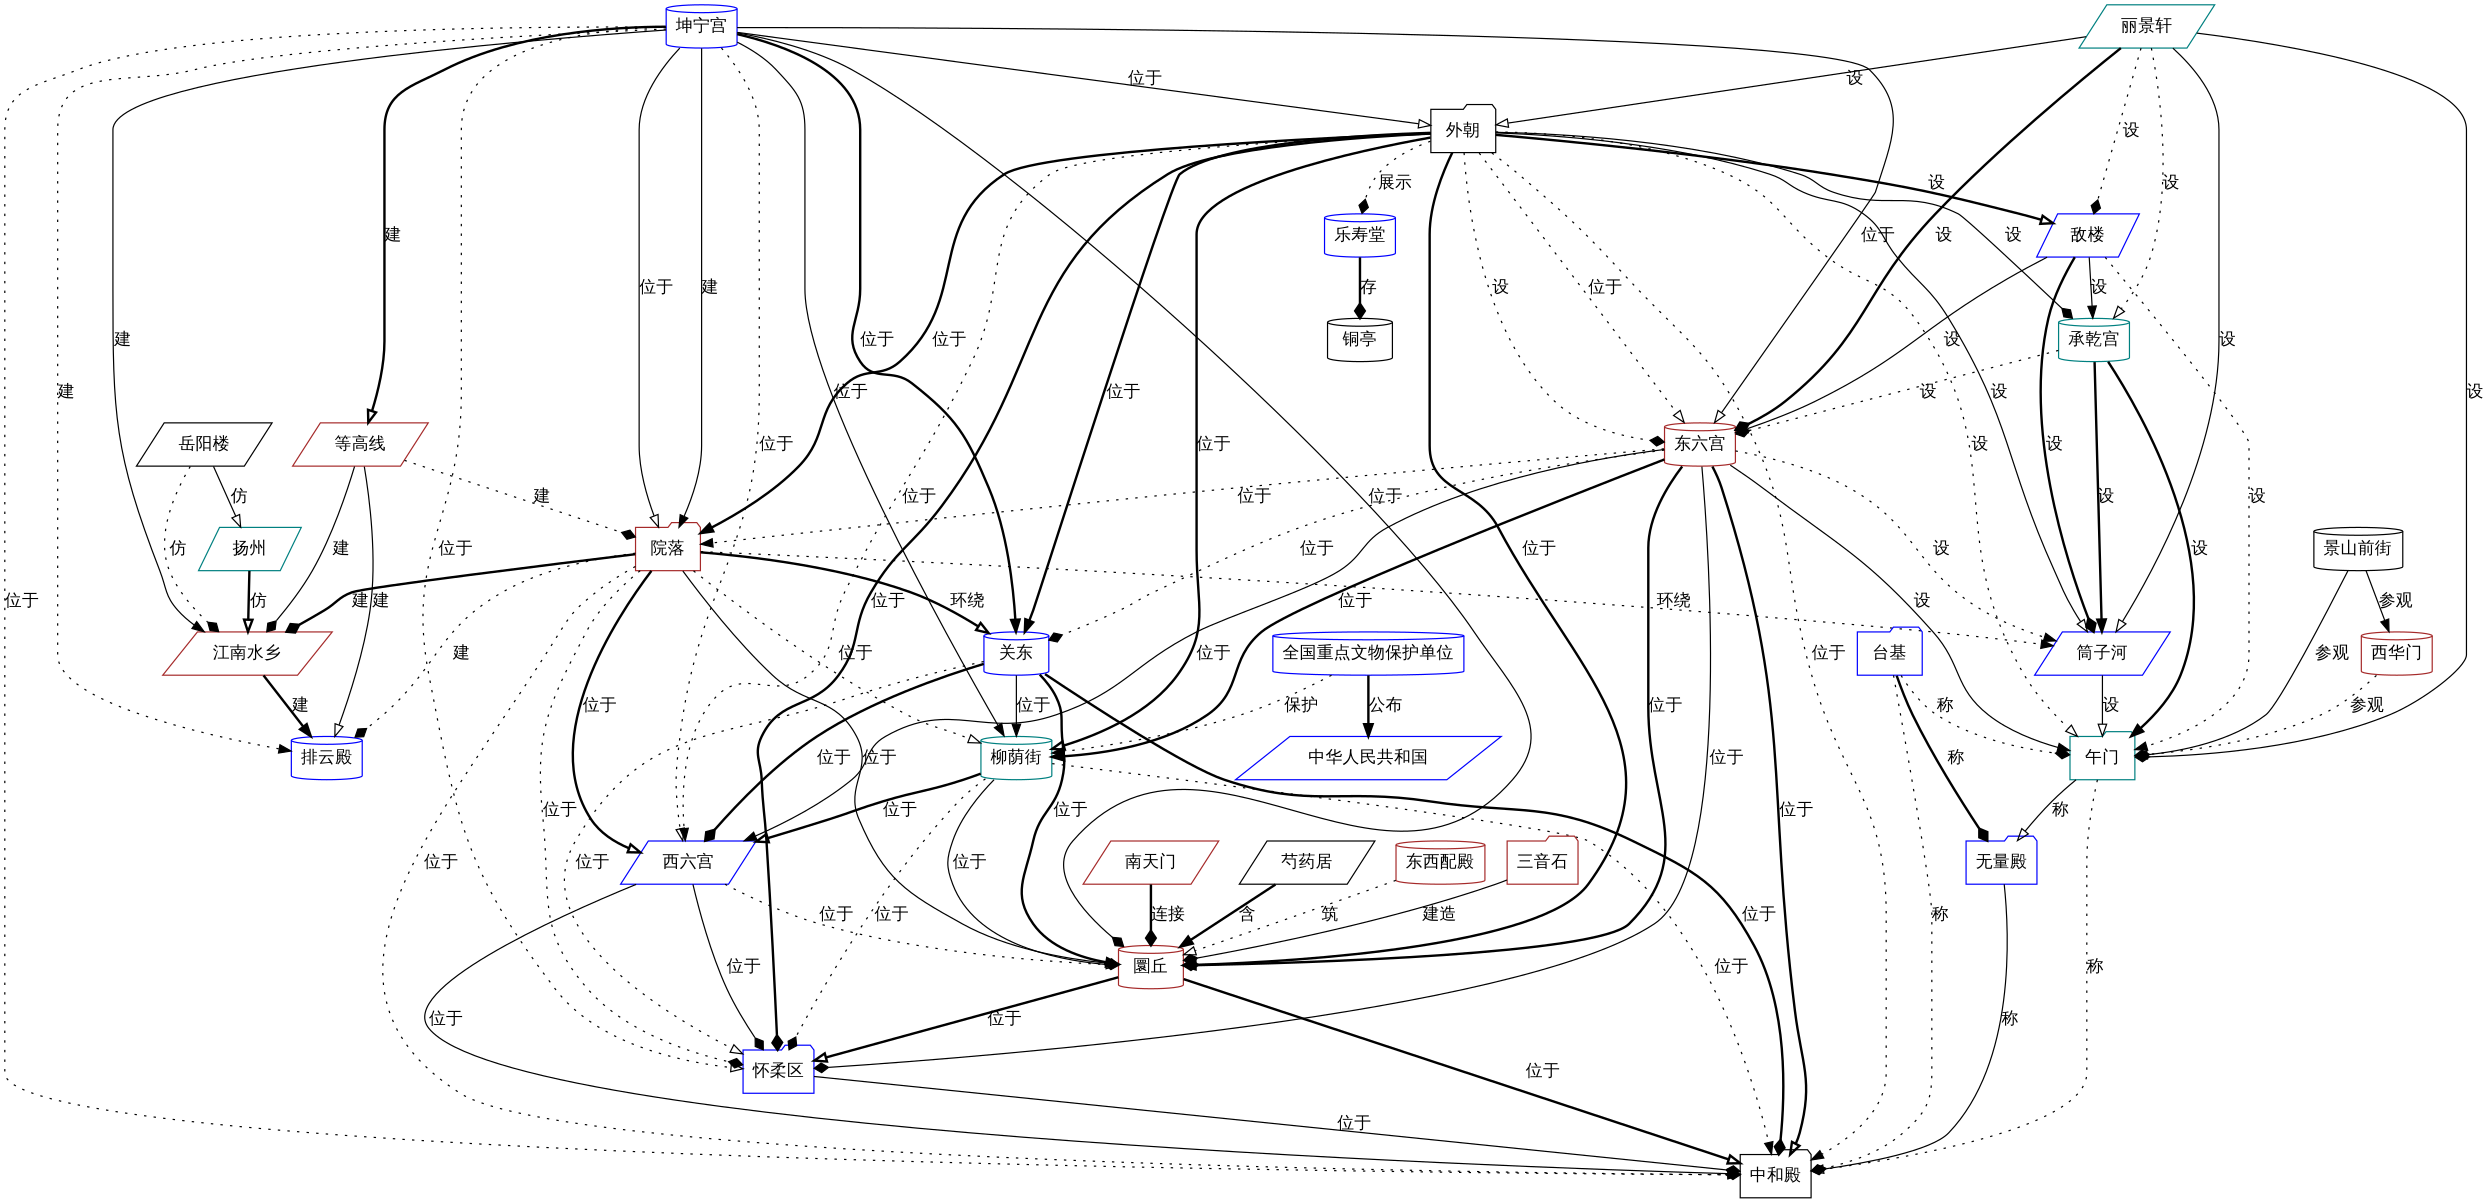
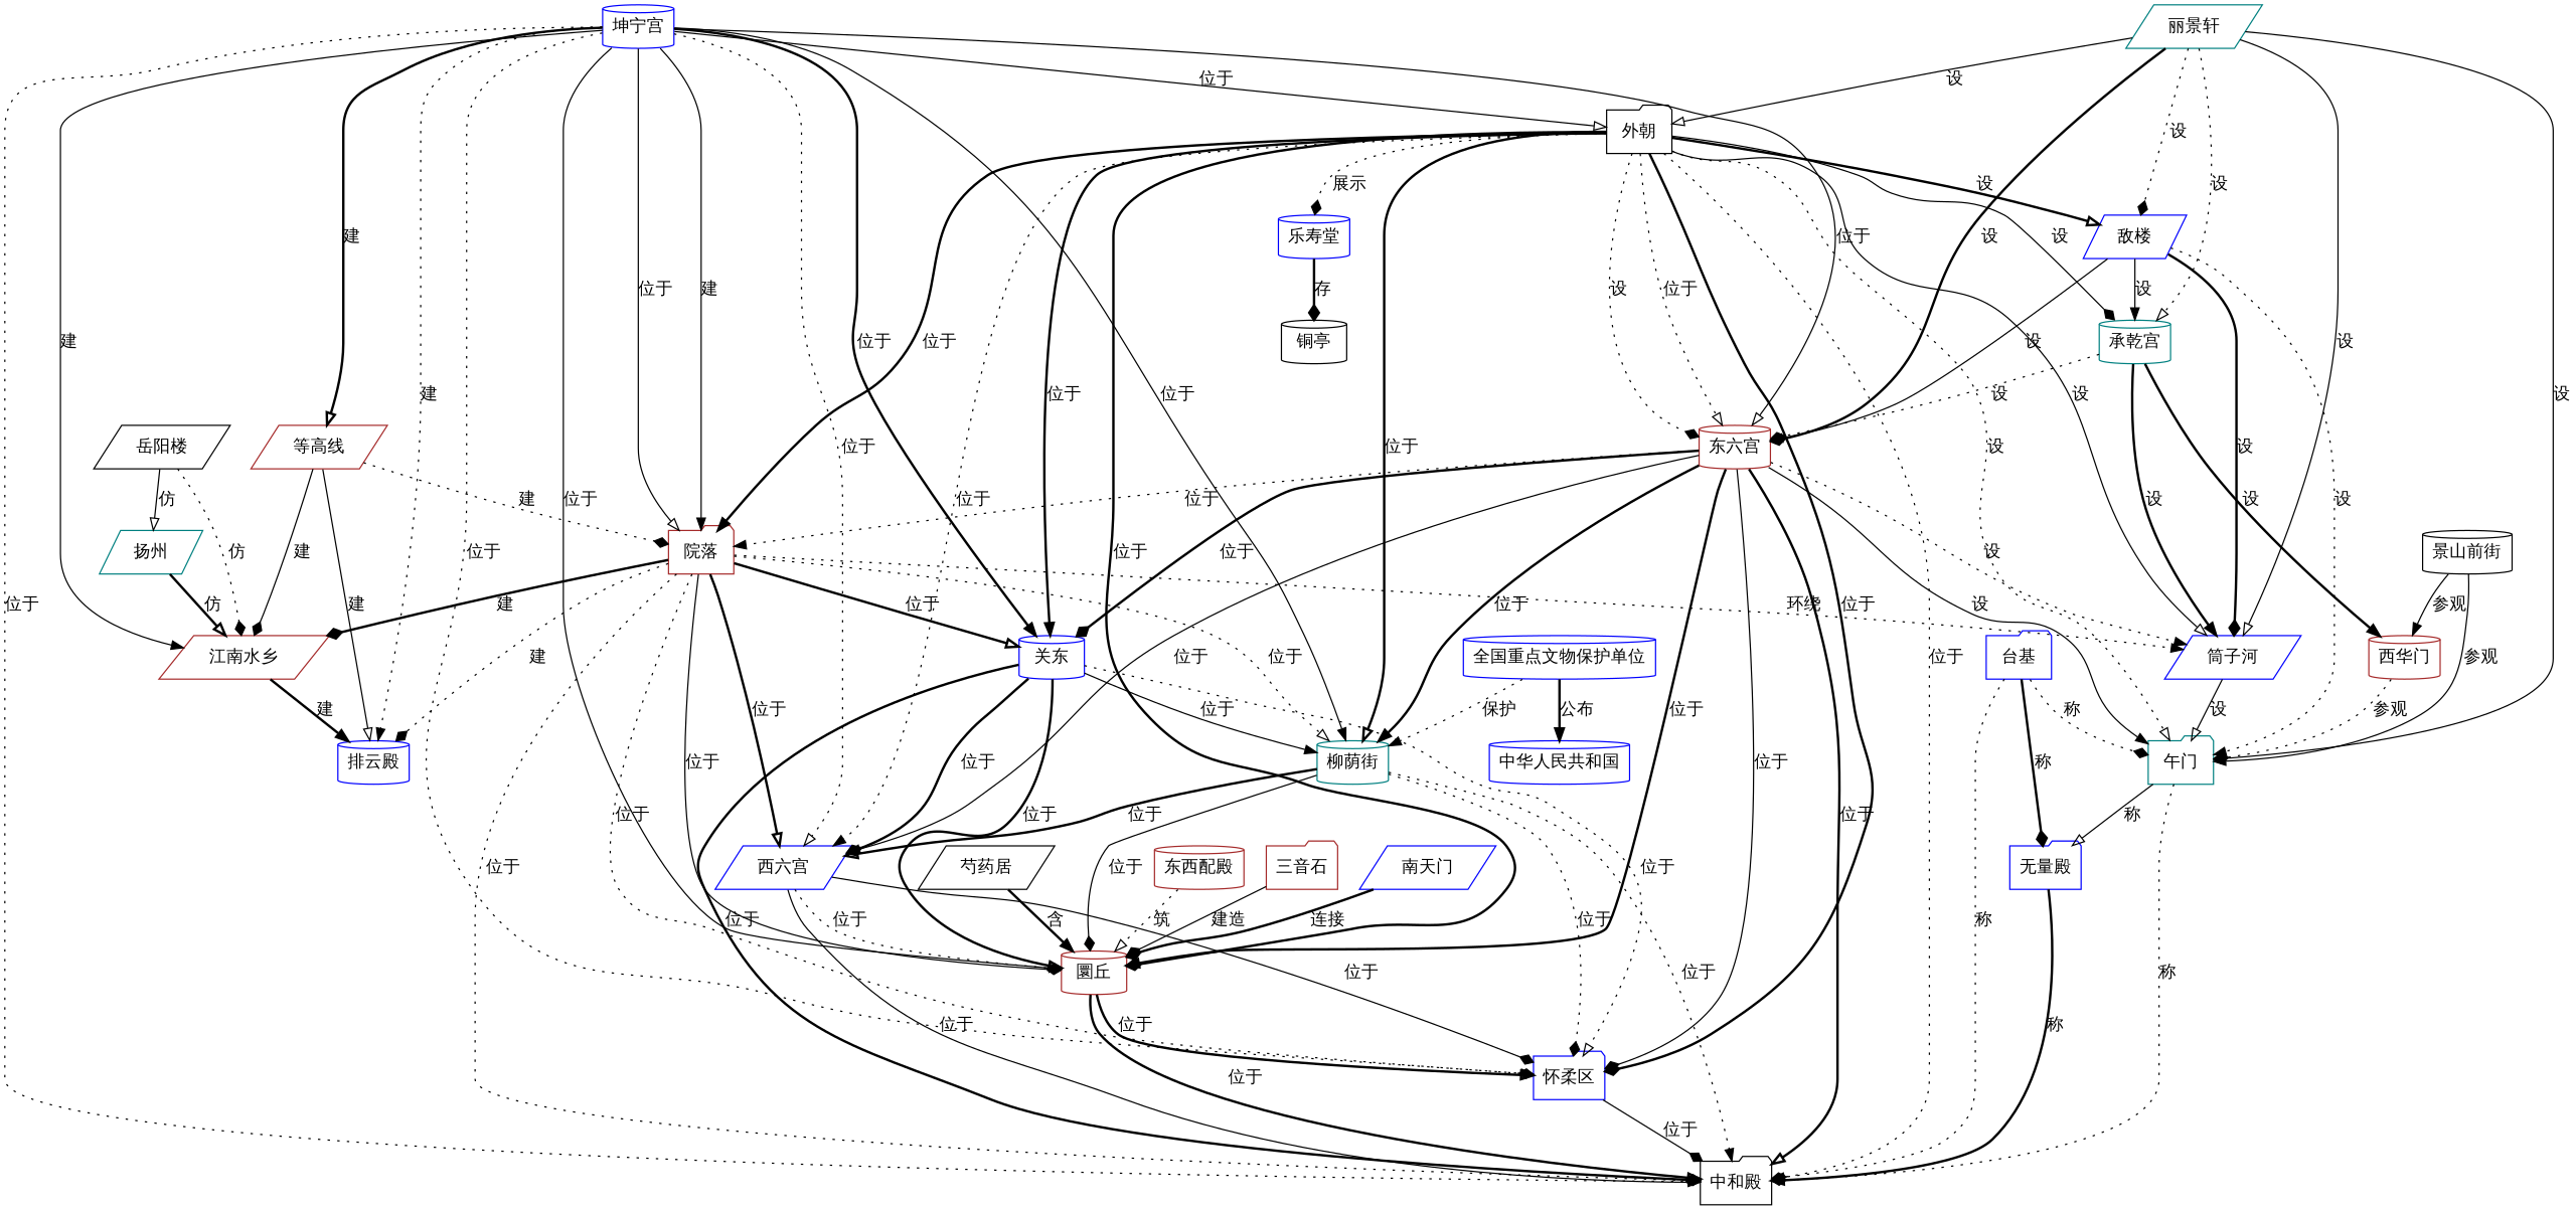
  digraph {
    fontname="Noto Serif"
    node [color=blue fontname="Noto Serif" shape=cylinder]
    edge [arrowhead=diamond fontname="Noto Serif" style=bold]
    "怀柔区" [shape=folder]
    "中和殿" [color=black shape=folder]
    "无量殿" [shape=folder]
    "圜丘" [color=brown]
-   "南天门" [color=brown shape=parallelogram]
+   "南天门" [shape=parallelogram]
    "西六宫" [shape=parallelogram]
    "柳荫街" [color=teal]
    "午门" [color=teal shape=folder]
    "江南水乡" [color=brown shape=parallelogram]
    "排云殿"
    "关东"
    "筒子河" [shape=parallelogram]
    "西华门" [color=brown]
    "院落" [color=brown shape=folder]
    "等高线" [color=brown shape=parallelogram]
    "景山前街" [color=black]
    "铜亭" [color=black]
    "乐寿堂"
    "东六宫" [color=brown]
    "芍药居" [color=black shape=parallelogram]
    "承乾宫" [color=teal]
    "东西配殿" [color=brown]
    "敌楼" [shape=parallelogram]
    "三音石" [color=brown shape=folder]
    "台基" [shape=folder]
    "外朝" [color=black shape=folder]
    "全国重点文物保护单位"
-   "中华人民共和国" [shape=parallelogram]
+   "中华人民共和国"
    "扬州" [color=teal shape=parallelogram]
    "坤宁宫"
    "岳阳楼" [color=black shape=parallelogram]
    "丽景轩" [color=teal shape=parallelogram]
    "怀柔区" -> "中和殿" [label="位于" style=solid]
-   "无量殿" -> "中和殿" [arrowhead=onormal label="称" style=solid]
+   "无量殿" -> "中和殿" [arrowhead=onormal label="称"]
    "圜丘" -> "怀柔区" [arrowhead=onormal label="位于"]
    "圜丘" -> "中和殿" [arrowhead=onormal label="位于"]
    "南天门" -> "圜丘" [label="连接"]
    "西六宫" -> "怀柔区" [label="位于" style=solid]
    "西六宫" -> "中和殿" [arrowhead=onormal label="位于" style=solid]
    "西六宫" -> "圜丘" [arrowhead=onormal label="位于" style=dotted]
    "柳荫街" -> "怀柔区" [label="位于" style=dotted]
    "柳荫街" -> "中和殿" [arrowhead=normal label="位于" style=dotted]
    "柳荫街" -> "圜丘" [label="位于" style=solid]
    "柳荫街" -> "西六宫" [arrowhead=onormal label="位于"]
    "午门" -> "中和殿" [label="称" style=dotted]
    "午门" -> "无量殿" [arrowhead=onormal label="称" style=solid]
    "江南水乡" -> "排云殿" [arrowhead=normal label="建"]
    "关东" -> "怀柔区" [arrowhead=onormal label="位于" style=dotted]
    "关东" -> "中和殿" [label="位于"]
    "关东" -> "圜丘" [arrowhead=onormal label="位于"]
    "关东" -> "西六宫" [label="位于"]
    "关东" -> "柳荫街" [arrowhead=normal label="位于" style=solid]
    "筒子河" -> "午门" [arrowhead=onormal label="设" style=solid]
    "西华门" -> "午门" [label="参观" style=dotted]
    "院落" -> "怀柔区" [label="位于" style=dotted]
    "院落" -> "中和殿" [label="位于" style=dotted]
    "院落" -> "圜丘" [label="位于" style=solid]
    "院落" -> "西六宫" [arrowhead=onormal label="位于"]
    "院落" -> "柳荫街" [arrowhead=onormal label="位于" style=dotted]
    "院落" -> "江南水乡" [label="建"]
    "院落" -> "排云殿" [label="建" style=dotted]
-   "院落" -> "关东" [arrowhead=onormal label="环绕"]
+   "院落" -> "关东" [arrowhead=onormal label="位于"]
    "院落" -> "筒子河" [arrowhead=normal label="环绕" style=dotted]
    "等高线" -> "江南水乡" [label="建" style=solid]
    "等高线" -> "排云殿" [arrowhead=onormal label="建" style=solid]
    "等高线" -> "院落" [label="建" style=dotted]
    "景山前街" -> "午门" [arrowhead=normal label="参观" style=solid]
    "景山前街" -> "西华门" [arrowhead=normal label="参观" style=solid]
    "乐寿堂" -> "铜亭" [label="存"]
    "东六宫" -> "怀柔区" [label="位于" style=solid]
    "东六宫" -> "中和殿" [arrowhead=onormal label="位于"]
    "东六宫" -> "圜丘" [arrowhead=normal label="位于"]
    "东六宫" -> "西六宫" [arrowhead=normal label="位于" style=solid]
    "东六宫" -> "柳荫街" [arrowhead=normal label="位于"]
    "东六宫" -> "午门" [arrowhead=normal label="设" style=solid]
-   "东六宫" -> "关东" [label="位于" style=dotted]
+   "东六宫" -> "关东" [label="位于"]
    "东六宫" -> "筒子河" [arrowhead=normal label="设" style=dotted]
    "东六宫" -> "院落" [arrowhead=normal label="位于" style=dotted]
    "芍药居" -> "圜丘" [arrowhead=normal label="含"]
-   "承乾宫" -> "午门" [arrowhead=normal label="设"]
+   "承乾宫" -> "西华门" [arrowhead=normal label="设"]
    "承乾宫" -> "筒子河" [arrowhead=normal label="设"]
    "承乾宫" -> "东六宫" [label="设" style=dotted]
    "东西配殿" -> "圜丘" [arrowhead=onormal label="筑" style=dotted]
    "敌楼" -> "午门" [arrowhead=normal label="设" style=dotted]
    "敌楼" -> "筒子河" [label="设"]
    "敌楼" -> "东六宫" [arrowhead=normal label="设" style=solid]
    "敌楼" -> "承乾宫" [arrowhead=normal label="设" style=solid]
    "三音石" -> "圜丘" [label="建造" style=solid]
    "台基" -> "中和殿" [label="称" style=dotted]
    "台基" -> "无量殿" [label="称"]
    "台基" -> "午门" [label="称" style=dotted]
    "外朝" -> "怀柔区" [label="位于"]
    "外朝" -> "中和殿" [arrowhead=normal label="位于" style=dotted]
    "外朝" -> "圜丘" [label="位于"]
    "外朝" -> "西六宫" [arrowhead=normal label="位于" style=dotted]
    "外朝" -> "柳荫街" [arrowhead=onormal label="位于"]
    "外朝" -> "午门" [arrowhead=onormal label="设" style=dotted]
    "外朝" -> "关东" [arrowhead=normal label="位于"]
    "外朝" -> "筒子河" [arrowhead=onormal label="设" style=solid]
    "外朝" -> "院落" [arrowhead=normal label="位于"]
    "外朝" -> "乐寿堂" [label="展示" style=dotted]
    "外朝" -> "东六宫" [label="设" style=dotted]
    "外朝" -> "东六宫" [arrowhead=onormal label="位于" style=dotted]
    "外朝" -> "承乾宫" [label="设" style=solid]
    "外朝" -> "敌楼" [arrowhead=onormal label="设"]
    "全国重点文物保护单位" -> "柳荫街" [arrowhead=normal label="保护" style=dotted]
    "全国重点文物保护单位" -> "中华人民共和国" [arrowhead=normal label="公布"]
    "扬州" -> "江南水乡" [arrowhead=onormal label="仿"]
    "坤宁宫" -> "怀柔区" [arrowhead=onormal label="位于" style=dotted]
    "坤宁宫" -> "中和殿" [arrowhead=normal label="位于" style=dotted]
    "坤宁宫" -> "圜丘" [label="位于" style=solid]
    "坤宁宫" -> "西六宫" [arrowhead=onormal label="位于" style=dotted]
    "坤宁宫" -> "柳荫街" [arrowhead=normal label="位于" style=solid]
    "坤宁宫" -> "江南水乡" [arrowhead=normal label="建" style=solid]
    "坤宁宫" -> "排云殿" [arrowhead=normal label="建" style=dotted]
    "坤宁宫" -> "关东" [arrowhead=normal label="位于"]
    "坤宁宫" -> "院落" [arrowhead=normal label="建" style=solid]
    "坤宁宫" -> "院落" [arrowhead=onormal label="位于" style=solid]
    "坤宁宫" -> "等高线" [arrowhead=onormal label="建"]
    "坤宁宫" -> "东六宫" [arrowhead=onormal label="位于" style=solid]
    "坤宁宫" -> "外朝" [arrowhead=onormal label="位于" style=solid]
    "岳阳楼" -> "江南水乡" [label="仿" style=dotted]
    "岳阳楼" -> "扬州" [arrowhead=onormal label="仿" style=solid]
    "丽景轩" -> "午门" [label="设" style=solid]
    "丽景轩" -> "筒子河" [arrowhead=onormal label="设" style=solid]
    "丽景轩" -> "东六宫" [label="设"]
    "丽景轩" -> "承乾宫" [arrowhead=onormal label="设" style=dotted]
    "丽景轩" -> "敌楼" [label="设" style=dotted]
    "丽景轩" -> "外朝" [arrowhead=onormal label="设" style=solid]
  }
